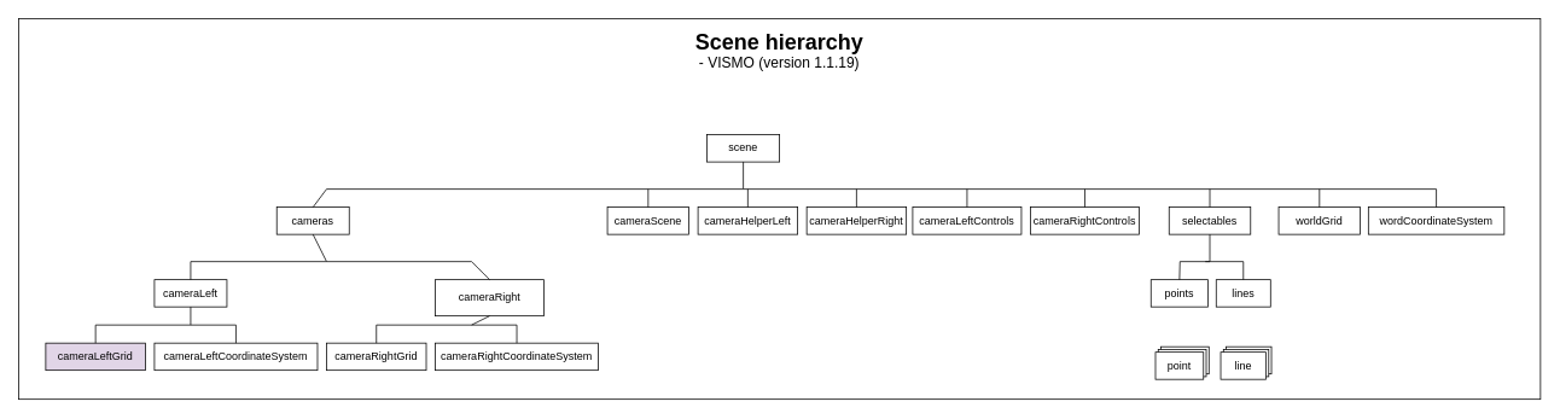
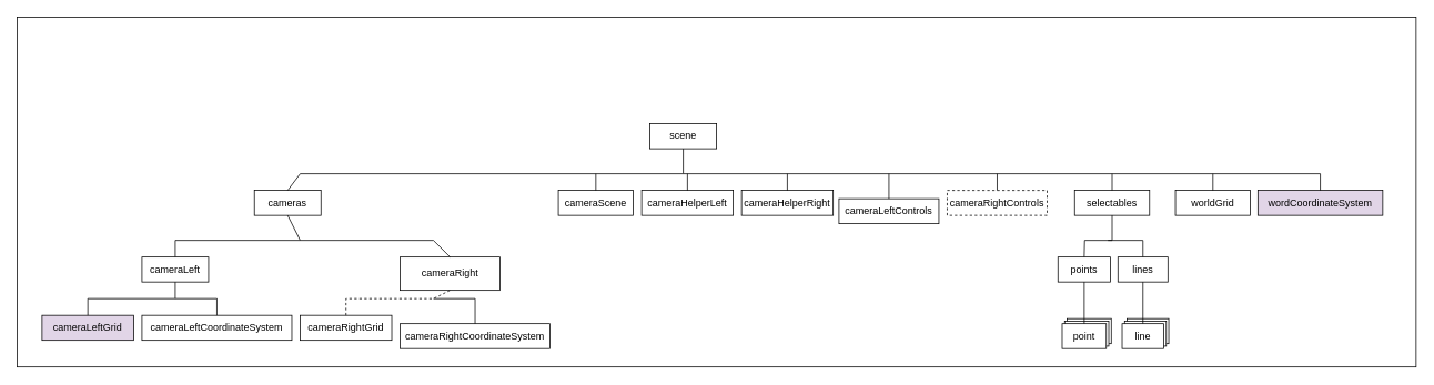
  <mxCell id="0" />
  <mxCell id="1" parent="0" />
  <mxCell id="2" value="" style="rounded=0;whiteSpace=wrap;html=1;" vertex="1" parent="1"><mxGeometry x="20" y="20" width="1680" height="420" as="geometry" /></mxCell>
  <mxCell id="3" value="" style="rounded=0;whiteSpace=wrap;html=1;" vertex="1" parent="1"><mxGeometry x="1353" y="382" width="50" height="30" as="geometry" /></mxCell>
  <mxCell id="4" value="" style="rounded=0;whiteSpace=wrap;html=1;" vertex="1" parent="1"><mxGeometry x="1350" y="385" width="50" height="30" as="geometry" /></mxCell>
  <mxCell id="5" value="" style="rounded=0;whiteSpace=wrap;html=1;" vertex="1" parent="1"><mxGeometry x="1281" y="382" width="53" height="30" as="geometry" /></mxCell>
  <mxCell id="6" value="" style="rounded=0;whiteSpace=wrap;html=1;" vertex="1" parent="1"><mxGeometry x="1278" y="385" width="53" height="30" as="geometry" /></mxCell>
- <mxCell id="7" value="&lt;div&gt;&lt;font size=&quot;1&quot;&gt;&lt;b&gt;&lt;font style=&quot;font-size: 24px;&quot;&gt;Scene hierarchy&lt;br&gt;&lt;/font&gt;&lt;/b&gt;&lt;/font&gt;&lt;/div&gt;&lt;div style=&quot;font-size: 16px;&quot;&gt;&lt;font style=&quot;font-size: 16px;&quot;&gt;- VISMO &lt;font style=&quot;font-size: 16px;&quot;&gt;(version 1.1.19)&lt;/font&gt;&lt;/font&gt;&lt;/div&gt;" style="text;html=1;strokeColor=none;fillColor=none;align=center;verticalAlign=middle;whiteSpace=wrap;rounded=0;" parent="1" vertex="1"><mxGeometry x="715" y="20" width="290" height="70" as="geometry" /></mxCell>
  <mxCell id="8" value="scene" style="rounded=0;whiteSpace=wrap;html=1;" vertex="1" parent="1"><mxGeometry x="780" y="148" width="80" height="30" as="geometry" /></mxCell>
  <mxCell id="9" value="cameras" style="rounded=0;whiteSpace=wrap;html=1;" vertex="1" parent="1"><mxGeometry x="305" y="228" width="80" height="30" as="geometry" /></mxCell>
  <mxCell id="10" value="cameraScene" style="rounded=0;whiteSpace=wrap;html=1;" vertex="1" parent="1"><mxGeometry x="670" y="228" width="90" height="30" as="geometry" /></mxCell>
  <mxCell id="11" value="cameraHelperRight" style="rounded=0;whiteSpace=wrap;html=1;" vertex="1" parent="1"><mxGeometry x="890" y="228" width="110" height="30" as="geometry" /></mxCell>
  <mxCell id="12" value="cameraHelperLeft" style="rounded=0;whiteSpace=wrap;html=1;" vertex="1" parent="1"><mxGeometry x="770" y="228" width="110" height="30" as="geometry" /></mxCell>
- <mxCell id="13" value="cameraLeftControls" style="rounded=0;whiteSpace=wrap;html=1;" vertex="1" parent="1"><mxGeometry x="1007" y="228" width="120" height="30" as="geometry" /></mxCell>
- <mxCell id="14" value="cameraRightControls" style="rounded=0;whiteSpace=wrap;html=1;" vertex="1" parent="1"><mxGeometry x="1137" y="228" width="120" height="30" as="geometry" /></mxCell>
+ <mxCell id="13" value="cameraLeftControls" style="rounded=0;whiteSpace=wrap;html=1;" vertex="1" parent="1"><mxGeometry x="1007" y="238" width="120" height="30" as="geometry" /></mxCell>
+ <mxCell id="14" value="cameraRightControls" style="rounded=0;whiteSpace=wrap;html=1;dashed=1;" vertex="1" parent="1"><mxGeometry x="1137" y="228" width="120" height="30" as="geometry" /></mxCell>
  <mxCell id="15" value="selectables" style="rounded=0;whiteSpace=wrap;html=1;" vertex="1" parent="1"><mxGeometry x="1290" y="228" width="90" height="30" as="geometry" /></mxCell>
  <mxCell id="16" value="worldGrid" style="rounded=0;whiteSpace=wrap;html=1;" vertex="1" parent="1"><mxGeometry x="1411" y="228" width="90" height="30" as="geometry" /></mxCell>
- <mxCell id="17" value="wordCoordinateSystem" style="rounded=0;whiteSpace=wrap;html=1;" vertex="1" parent="1"><mxGeometry x="1510" y="228" width="150" height="30" as="geometry" /></mxCell>
+ <mxCell id="17" value="wordCoordinateSystem" style="rounded=0;whiteSpace=wrap;html=1;fillColor=#e1d5e7;" vertex="1" parent="1"><mxGeometry x="1510" y="228" width="150" height="30" as="geometry" /></mxCell>
  <mxCell id="18" value="cameraLeft" style="rounded=0;whiteSpace=wrap;html=1;" vertex="1" parent="1"><mxGeometry x="170" y="308" width="80" height="30" as="geometry" /></mxCell>
  <mxCell id="19" value="cameraRight" style="rounded=0;whiteSpace=wrap;html=1;" vertex="1" parent="1"><mxGeometry x="480" y="308" width="120" height="40" as="geometry" /></mxCell>
  <mxCell id="20" value="cameraRightGrid" style="rounded=0;whiteSpace=wrap;html=1;" vertex="1" parent="1"><mxGeometry x="360" y="378" width="110" height="30" as="geometry" /></mxCell>
  <mxCell id="21" value="cameraLeftCoordinateSystem" style="rounded=0;whiteSpace=wrap;html=1;" vertex="1" parent="1"><mxGeometry x="170" y="378" width="180" height="30" as="geometry" /></mxCell>
  <mxCell id="22" value="cameraLeftGrid" style="rounded=0;whiteSpace=wrap;html=1;fillColor=#e1d5e7;" vertex="1" parent="1"><mxGeometry x="50" y="378" width="110" height="30" as="geometry" /></mxCell>
- <mxCell id="23" value="cameraRightCoordinateSystem" style="rounded=0;whiteSpace=wrap;html=1;" vertex="1" parent="1"><mxGeometry x="480" y="378" width="180" height="30" as="geometry" /></mxCell>
+ <mxCell id="23" value="cameraRightCoordinateSystem" style="rounded=0;whiteSpace=wrap;html=1;" vertex="1" parent="1"><mxGeometry x="480" y="388" width="180" height="30" as="geometry" /></mxCell>
  <mxCell id="24" value="points" style="rounded=0;whiteSpace=wrap;html=1;" vertex="1" parent="1"><mxGeometry x="1270" y="308" width="63" height="30" as="geometry" /></mxCell>
  <mxCell id="25" value="line" style="rounded=0;whiteSpace=wrap;html=1;" vertex="1" parent="1"><mxGeometry x="1347" y="388" width="50" height="30" as="geometry" /></mxCell>
  <mxCell id="26" value="point" style="rounded=0;whiteSpace=wrap;html=1;" vertex="1" parent="1"><mxGeometry x="1275" y="388" width="53" height="30" as="geometry" /></mxCell>
  <mxCell id="27" value="lines" style="rounded=0;whiteSpace=wrap;html=1;" vertex="1" parent="1"><mxGeometry x="1342" y="308" width="60" height="30" as="geometry" /></mxCell>
  <mxCell id="28" value="" style="endArrow=none;html=1;rounded=0;entryX=0.5;entryY=0;entryDx=0;entryDy=0;" edge="1" parent="1" target="9"><mxGeometry width="50" height="50" relative="1" as="geometry"><mxPoint x="820" y="178" as="sourcePoint" /><mxPoint x="920" y="238" as="targetPoint" /><Array as="points"><mxPoint x="820" y="208" /><mxPoint x="360" y="208" /></Array></mxGeometry></mxCell>
  <mxCell id="29" value="" style="endArrow=none;html=1;rounded=0;exitX=0.5;exitY=0;exitDx=0;exitDy=0;" edge="1" parent="1" source="10"><mxGeometry width="50" height="50" relative="1" as="geometry"><mxPoint x="910" y="288" as="sourcePoint" /><mxPoint x="715" y="208" as="targetPoint" /></mxGeometry></mxCell>
  <mxCell id="30" value="" style="endArrow=none;html=1;rounded=0;entryX=0.5;entryY=0;entryDx=0;entryDy=0;" edge="1" parent="1" target="12"><mxGeometry width="50" height="50" relative="1" as="geometry"><mxPoint x="825" y="208" as="sourcePoint" /><mxPoint x="870" y="238" as="targetPoint" /></mxGeometry></mxCell>
  <mxCell id="31" value="" style="endArrow=none;html=1;rounded=0;exitX=0.5;exitY=0;exitDx=0;exitDy=0;" edge="1" parent="1" source="17"><mxGeometry width="50" height="50" relative="1" as="geometry"><mxPoint x="820" y="288" as="sourcePoint" /><mxPoint x="820" y="208" as="targetPoint" /><Array as="points"><mxPoint x="1585" y="208" /></Array></mxGeometry></mxCell>
  <mxCell id="32" value="" style="endArrow=none;html=1;rounded=0;entryX=0.5;entryY=0;entryDx=0;entryDy=0;" edge="1" parent="1" target="16"><mxGeometry width="50" height="50" relative="1" as="geometry"><mxPoint x="1456" y="208" as="sourcePoint" /><mxPoint x="1250" y="308" as="targetPoint" /></mxGeometry></mxCell>
  <mxCell id="33" value="" style="endArrow=none;html=1;rounded=0;entryX=0.5;entryY=0;entryDx=0;entryDy=0;" edge="1" parent="1" target="15"><mxGeometry width="50" height="50" relative="1" as="geometry"><mxPoint x="1335" y="208" as="sourcePoint" /><mxPoint x="1466" y="238" as="targetPoint" /></mxGeometry></mxCell>
  <mxCell id="34" value="" style="endArrow=none;html=1;rounded=0;entryX=0.5;entryY=0;entryDx=0;entryDy=0;" edge="1" parent="1" target="14"><mxGeometry width="50" height="50" relative="1" as="geometry"><mxPoint x="1197" y="208" as="sourcePoint" /><mxPoint x="1345" y="238" as="targetPoint" /></mxGeometry></mxCell>
  <mxCell id="35" value="" style="endArrow=none;html=1;rounded=0;entryX=0.5;entryY=0;entryDx=0;entryDy=0;" edge="1" parent="1" target="13"><mxGeometry width="50" height="50" relative="1" as="geometry"><mxPoint x="1067" y="208" as="sourcePoint" /><mxPoint x="1207" y="238" as="targetPoint" /></mxGeometry></mxCell>
  <mxCell id="36" value="" style="endArrow=none;html=1;rounded=0;entryX=0.5;entryY=0;entryDx=0;entryDy=0;" edge="1" parent="1" target="11"><mxGeometry width="50" height="50" relative="1" as="geometry"><mxPoint x="945" y="208" as="sourcePoint" /><mxPoint x="1077" y="238" as="targetPoint" /></mxGeometry></mxCell>
  <mxCell id="37" value="" style="endArrow=none;html=1;rounded=0;entryX=0.5;entryY=0;entryDx=0;entryDy=0;exitX=0.5;exitY=1;exitDx=0;exitDy=0;" edge="1" parent="1" source="15" target="24"><mxGeometry width="50" height="50" relative="1" as="geometry"><mxPoint x="1345" y="218" as="sourcePoint" /><mxPoint x="1345" y="238" as="targetPoint" /><Array as="points"><mxPoint x="1335" y="288" /><mxPoint x="1302" y="288" /></Array></mxGeometry></mxCell>
  <mxCell id="38" value="" style="endArrow=none;html=1;rounded=0;exitX=0.5;exitY=0;exitDx=0;exitDy=0;" edge="1" parent="1" source="27"><mxGeometry width="50" height="50" relative="1" as="geometry"><mxPoint x="1290" y="348" as="sourcePoint" /><mxPoint x="1330" y="288" as="targetPoint" /><Array as="points"><mxPoint x="1372" y="288" /></Array></mxGeometry></mxCell>
+ <mxCell id="39" value="" style="endArrow=none;html=1;rounded=0;entryX=0.5;entryY=1;entryDx=0;entryDy=0;exitX=0.5;exitY=0;exitDx=0;exitDy=0;" edge="1" parent="1" source="26" target="24"><mxGeometry width="50" height="50" relative="1" as="geometry"><mxPoint x="1300" y="378" as="sourcePoint" /><mxPoint x="1350" y="328" as="targetPoint" /></mxGeometry></mxCell>
+ <mxCell id="40" value="" style="endArrow=none;html=1;rounded=0;entryX=0.5;entryY=1;entryDx=0;entryDy=0;exitX=0.5;exitY=0;exitDx=0;exitDy=0;" edge="1" parent="1" source="25" target="27"><mxGeometry width="50" height="50" relative="1" as="geometry"><mxPoint x="1311.5" y="398" as="sourcePoint" /><mxPoint x="1311.5" y="348" as="targetPoint" /></mxGeometry></mxCell>
  <mxCell id="41" value="" style="endArrow=none;html=1;rounded=0;entryX=0.5;entryY=1;entryDx=0;entryDy=0;exitX=0.5;exitY=0;exitDx=0;exitDy=0;" edge="1" parent="1" source="18" target="9"><mxGeometry width="50" height="50" relative="1" as="geometry"><mxPoint x="350" y="368" as="sourcePoint" /><mxPoint x="400" y="318" as="targetPoint" /><Array as="points"><mxPoint x="210" y="288" /><mxPoint x="360" y="288" /></Array></mxGeometry></mxCell>
  <mxCell id="42" value="" style="endArrow=none;html=1;rounded=0;exitX=0.5;exitY=0;exitDx=0;exitDy=0;" edge="1" parent="1" source="19"><mxGeometry width="50" height="50" relative="1" as="geometry"><mxPoint x="390" y="348" as="sourcePoint" /><mxPoint x="360" y="288" as="targetPoint" /><Array as="points"><mxPoint x="520" y="288" /></Array></mxGeometry></mxCell>
  <mxCell id="43" value="" style="endArrow=none;html=1;rounded=0;entryX=0.5;entryY=1;entryDx=0;entryDy=0;exitX=0.5;exitY=0;exitDx=0;exitDy=0;" edge="1" parent="1" source="22" target="18"><mxGeometry width="50" height="50" relative="1" as="geometry"><mxPoint x="250" y="388" as="sourcePoint" /><mxPoint x="300" y="338" as="targetPoint" /><Array as="points"><mxPoint x="105" y="358" /><mxPoint x="210" y="358" /></Array></mxGeometry></mxCell>
  <mxCell id="44" value="" style="endArrow=none;html=1;rounded=0;exitX=0.5;exitY=0;exitDx=0;exitDy=0;" edge="1" parent="1" source="21"><mxGeometry width="50" height="50" relative="1" as="geometry"><mxPoint x="280" y="388" as="sourcePoint" /><mxPoint x="210" y="358" as="targetPoint" /><Array as="points"><mxPoint x="260" y="358" /></Array></mxGeometry></mxCell>
- <mxCell id="45" value="" style="endArrow=none;html=1;rounded=0;exitX=0.5;exitY=0;exitDx=0;exitDy=0;entryX=0.5;entryY=1;entryDx=0;entryDy=0;" edge="1" parent="1" source="20" target="19"><mxGeometry width="50" height="50" relative="1" as="geometry"><mxPoint x="450" y="378" as="sourcePoint" /><mxPoint x="500" y="328" as="targetPoint" /><Array as="points"><mxPoint x="415" y="358" /><mxPoint x="520" y="358" /></Array></mxGeometry></mxCell>
+ <mxCell id="45" value="" style="endArrow=none;html=1;rounded=0;exitX=0.5;exitY=0;exitDx=0;exitDy=0;entryX=0.5;entryY=1;entryDx=0;entryDy=0;dashed=1;" edge="1" parent="1" source="20" target="19"><mxGeometry width="50" height="50" relative="1" as="geometry"><mxPoint x="450" y="378" as="sourcePoint" /><mxPoint x="500" y="328" as="targetPoint" /><Array as="points"><mxPoint x="415" y="358" /><mxPoint x="520" y="358" /></Array></mxGeometry></mxCell>
  <mxCell id="46" value="" style="endArrow=none;html=1;rounded=0;exitX=0.5;exitY=0;exitDx=0;exitDy=0;" edge="1" parent="1" source="23"><mxGeometry width="50" height="50" relative="1" as="geometry"><mxPoint x="390" y="388" as="sourcePoint" /><mxPoint x="520" y="358" as="targetPoint" /><Array as="points"><mxPoint x="570" y="358" /></Array></mxGeometry></mxCell>
